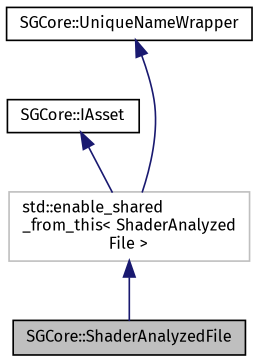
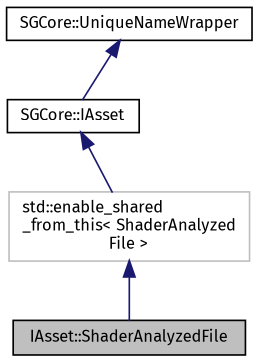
  digraph {
    fontname="Fira Sans"
    node [color=black fillcolor=white fontname="Fira Sans" fontsize=10 shape=record style=filled]
    edge [color=midnightblue dir=back fontname="Fira Sans" fontsize=10 labelfontname=Helvetica labelfontsize=10 style=solid]
-   n1 [fillcolor=grey75 fontcolor=black height=0.2 label="SGCore::ShaderAnalyzedFile" width=0.4]
+   n1 [fillcolor=grey75 fontcolor=black height=0.2 label="IAsset::ShaderAnalyzedFile" width=0.4]
    n2 [height=0.2 label="SGCore::IAsset" width=0.4]
    n3 [color=grey75 height=0.2 label="std::enable_shared\l_from_this\< ShaderAnalyzed\lFile \>" width=0.4]
    n4 [height=0.2 label="SGCore::UniqueNameWrapper" width=0.4]
    n2 -> n3
    n3 -> n1
-   n4 -> n3
+   n4 -> n2
  }
